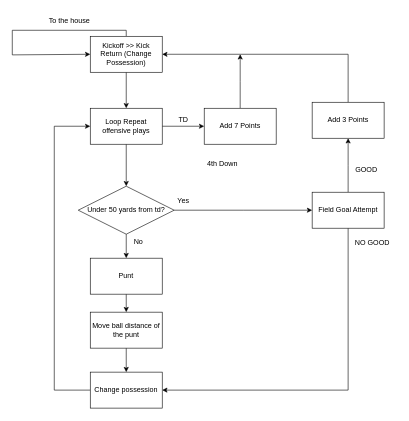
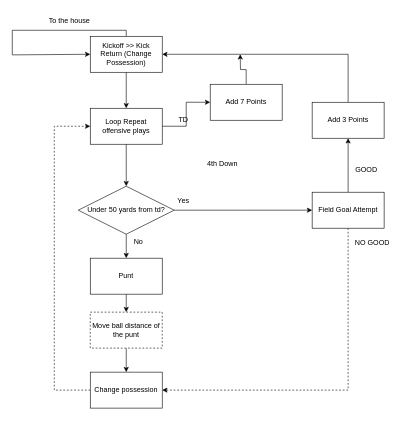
  <mxCell id="0" />
  <mxCell id="1" parent="0" />
  <mxCell id="2" style="edgeStyle=orthogonalEdgeStyle;rounded=0;orthogonalLoop=1;jettySize=auto;html=1;exitX=0.5;exitY=1;exitDx=0;exitDy=0;entryX=0.5;entryY=0;entryDx=0;entryDy=0;" edge="1" parent="1" source="4" target="7"><mxGeometry relative="1" as="geometry" /></mxCell>
  <mxCell id="3" style="edgeStyle=orthogonalEdgeStyle;rounded=0;orthogonalLoop=1;jettySize=auto;html=1;exitX=1;exitY=0.5;exitDx=0;exitDy=0;entryX=0;entryY=0.5;entryDx=0;entryDy=0;" edge="1" parent="1" source="4" target="30"><mxGeometry relative="1" as="geometry" /></mxCell>
  <mxCell id="4" value="Loop Repeat offensive plays" style="rounded=0;whiteSpace=wrap;html=1;" vertex="1" parent="1"><mxGeometry x="150" y="180" width="120" height="60" as="geometry" /></mxCell>
  <mxCell id="5" style="edgeStyle=orthogonalEdgeStyle;rounded=0;orthogonalLoop=1;jettySize=auto;html=1;exitX=1;exitY=0.5;exitDx=0;exitDy=0;" edge="1" parent="1" source="7"><mxGeometry relative="1" as="geometry"><mxPoint x="520" y="350" as="targetPoint" /><mxPoint x="420" y="350" as="sourcePoint" /></mxGeometry></mxCell>
  <mxCell id="6" style="edgeStyle=orthogonalEdgeStyle;rounded=0;orthogonalLoop=1;jettySize=auto;html=1;exitX=0.5;exitY=1;exitDx=0;exitDy=0;entryX=0.5;entryY=0;entryDx=0;entryDy=0;" edge="1" parent="1" source="7" target="14"><mxGeometry relative="1" as="geometry" /></mxCell>
  <mxCell id="7" value="Under 50 yards from td?" style="rhombus;whiteSpace=wrap;html=1;" vertex="1" parent="1"><mxGeometry x="130" y="310" width="160" height="80" as="geometry" /></mxCell>
  <mxCell id="8" value="4th Down" style="text;html=1;align=center;verticalAlign=middle;resizable=0;points=[];autosize=1;strokeColor=none;fillColor=none;" vertex="1" parent="1"><mxGeometry x="335" y="258" width="70" height="30" as="geometry" /></mxCell>
  <mxCell id="9" style="edgeStyle=orthogonalEdgeStyle;rounded=0;orthogonalLoop=1;jettySize=auto;html=1;exitX=0.5;exitY=0;exitDx=0;exitDy=0;" edge="1" parent="1" source="11"><mxGeometry relative="1" as="geometry"><mxPoint x="580" y="230" as="targetPoint" /></mxGeometry></mxCell>
- <mxCell id="10" style="edgeStyle=orthogonalEdgeStyle;rounded=0;orthogonalLoop=1;jettySize=auto;html=1;exitX=0.5;exitY=1;exitDx=0;exitDy=0;entryX=1;entryY=0.5;entryDx=0;entryDy=0;" edge="1" parent="1" source="11" target="21"><mxGeometry relative="1" as="geometry" /></mxCell>
+ <mxCell id="10" style="edgeStyle=orthogonalEdgeStyle;rounded=0;orthogonalLoop=1;jettySize=auto;html=1;exitX=0.5;exitY=1;exitDx=0;exitDy=0;entryX=1;entryY=0.5;entryDx=0;entryDy=0;dashed=1;" edge="1" parent="1" source="11" target="21"><mxGeometry relative="1" as="geometry" /></mxCell>
  <mxCell id="11" value="Field Goal Attempt" style="rounded=0;whiteSpace=wrap;html=1;" vertex="1" parent="1"><mxGeometry x="520" y="320" width="120" height="60" as="geometry" /></mxCell>
  <mxCell id="12" value="Yes" style="text;html=1;align=center;verticalAlign=middle;resizable=0;points=[];autosize=1;strokeColor=none;fillColor=none;" vertex="1" parent="1"><mxGeometry x="285" y="320" width="40" height="30" as="geometry" /></mxCell>
  <mxCell id="13" style="edgeStyle=orthogonalEdgeStyle;rounded=0;orthogonalLoop=1;jettySize=auto;html=1;exitX=0.5;exitY=1;exitDx=0;exitDy=0;entryX=0.5;entryY=0;entryDx=0;entryDy=0;" edge="1" parent="1" source="14" target="19"><mxGeometry relative="1" as="geometry" /></mxCell>
  <mxCell id="14" value="Punt" style="rounded=0;whiteSpace=wrap;html=1;" vertex="1" parent="1"><mxGeometry x="150" y="430" width="120" height="60" as="geometry" /></mxCell>
  <mxCell id="15" style="edgeStyle=orthogonalEdgeStyle;rounded=0;orthogonalLoop=1;jettySize=auto;html=1;entryX=0.5;entryY=0;entryDx=0;entryDy=0;" edge="1" parent="1" source="17" target="4"><mxGeometry relative="1" as="geometry" /></mxCell>
  <mxCell id="16" style="edgeStyle=orthogonalEdgeStyle;rounded=0;orthogonalLoop=1;jettySize=auto;html=1;exitX=0.5;exitY=0;exitDx=0;exitDy=0;entryX=0;entryY=0.5;entryDx=0;entryDy=0;" edge="1" parent="1" source="17" target="17"><mxGeometry relative="1" as="geometry"><mxPoint x="50" y="90" as="targetPoint" /><Array as="points"><mxPoint x="210" y="50" /><mxPoint x="20" y="50" /><mxPoint x="20" y="91" /></Array></mxGeometry></mxCell>
  <mxCell id="17" value="Kickoff &amp;gt;&amp;gt; Kick Return (Change Possession)" style="rounded=0;whiteSpace=wrap;html=1;" vertex="1" parent="1"><mxGeometry x="150" y="60" width="120" height="60" as="geometry" /></mxCell>
  <mxCell id="18" style="edgeStyle=orthogonalEdgeStyle;rounded=0;orthogonalLoop=1;jettySize=auto;html=1;exitX=0.5;exitY=1;exitDx=0;exitDy=0;entryX=0.5;entryY=0;entryDx=0;entryDy=0;" edge="1" parent="1" source="19" target="21"><mxGeometry relative="1" as="geometry" /></mxCell>
- <mxCell id="19" value="Move ball distance of the punt" style="rounded=0;whiteSpace=wrap;html=1;" vertex="1" parent="1"><mxGeometry x="150" y="520" width="120" height="60" as="geometry" /></mxCell>
- <mxCell id="20" style="edgeStyle=orthogonalEdgeStyle;rounded=0;orthogonalLoop=1;jettySize=auto;html=1;exitX=0;exitY=0.5;exitDx=0;exitDy=0;entryX=0;entryY=0.5;entryDx=0;entryDy=0;" edge="1" parent="1" source="21" target="4"><mxGeometry relative="1" as="geometry"><Array as="points"><mxPoint x="90" y="650" /><mxPoint x="90" y="210" /></Array></mxGeometry></mxCell>
+ <mxCell id="19" value="Move ball distance of the punt" style="rounded=0;whiteSpace=wrap;html=1;dashed=1;" vertex="1" parent="1"><mxGeometry x="150" y="520" width="120" height="60" as="geometry" /></mxCell>
+ <mxCell id="20" style="edgeStyle=orthogonalEdgeStyle;rounded=0;orthogonalLoop=1;jettySize=auto;html=1;exitX=0;exitY=0.5;exitDx=0;exitDy=0;entryX=0;entryY=0.5;entryDx=0;entryDy=0;dashed=1;" edge="1" parent="1" source="21" target="4"><mxGeometry relative="1" as="geometry"><Array as="points"><mxPoint x="90" y="650" /><mxPoint x="90" y="210" /></Array></mxGeometry></mxCell>
  <mxCell id="21" value="Change possession" style="rounded=0;whiteSpace=wrap;html=1;" vertex="1" parent="1"><mxGeometry x="150" y="620" width="120" height="60" as="geometry" /></mxCell>
  <mxCell id="22" value="GOOD" style="text;html=1;align=center;verticalAlign=middle;resizable=0;points=[];autosize=1;strokeColor=none;fillColor=none;" vertex="1" parent="1"><mxGeometry x="580" y="268" width="60" height="30" as="geometry" /></mxCell>
  <mxCell id="23" style="edgeStyle=orthogonalEdgeStyle;rounded=0;orthogonalLoop=1;jettySize=auto;html=1;exitX=0.5;exitY=0;exitDx=0;exitDy=0;entryX=1;entryY=0.5;entryDx=0;entryDy=0;" edge="1" parent="1" source="24" target="17"><mxGeometry relative="1" as="geometry" /></mxCell>
  <mxCell id="24" value="Add 3 Points" style="rounded=0;whiteSpace=wrap;html=1;" vertex="1" parent="1"><mxGeometry x="520" y="170" width="120" height="60" as="geometry" /></mxCell>
  <mxCell id="25" value="To the house" style="text;html=1;align=center;verticalAlign=middle;resizable=0;points=[];autosize=1;strokeColor=none;fillColor=none;" vertex="1" parent="1"><mxGeometry x="70" width="90" height="30" as="geometry" y="20" /></mxCell>
  <mxCell id="26" value="NO GOOD" style="text;html=1;align=center;verticalAlign=middle;resizable=0;points=[];autosize=1;strokeColor=none;fillColor=none;" vertex="1" parent="1"><mxGeometry x="580" y="390" width="80" height="30" as="geometry" /></mxCell>
  <mxCell id="27" value="No" style="text;html=1;align=center;verticalAlign=middle;resizable=0;points=[];autosize=1;strokeColor=none;fillColor=none;" vertex="1" parent="1"><mxGeometry x="210" y="388" width="40" height="30" as="geometry" /></mxCell>
  <mxCell id="28" value="TD" style="text;html=1;align=center;verticalAlign=middle;resizable=0;points=[];autosize=1;strokeColor=none;fillColor=none;" vertex="1" parent="1"><mxGeometry x="285" y="185" width="40" height="30" as="geometry" /></mxCell>
  <mxCell id="29" style="edgeStyle=orthogonalEdgeStyle;rounded=0;orthogonalLoop=1;jettySize=auto;html=1;exitX=0.5;exitY=0;exitDx=0;exitDy=0;" edge="1" parent="1" source="30"><mxGeometry relative="1" as="geometry"><mxPoint x="400" y="90" as="targetPoint" /></mxGeometry></mxCell>
- <mxCell id="30" value="Add 7 Points" style="rounded=0;whiteSpace=wrap;html=1;" vertex="1" parent="1"><mxGeometry x="340" y="180" width="120" height="60" as="geometry" /></mxCell>
+ <mxCell id="30" value="Add 7 Points" style="rounded=0;whiteSpace=wrap;html=1;" vertex="1" parent="1"><mxGeometry x="350" y="140" width="120" height="60" as="geometry" /></mxCell>
